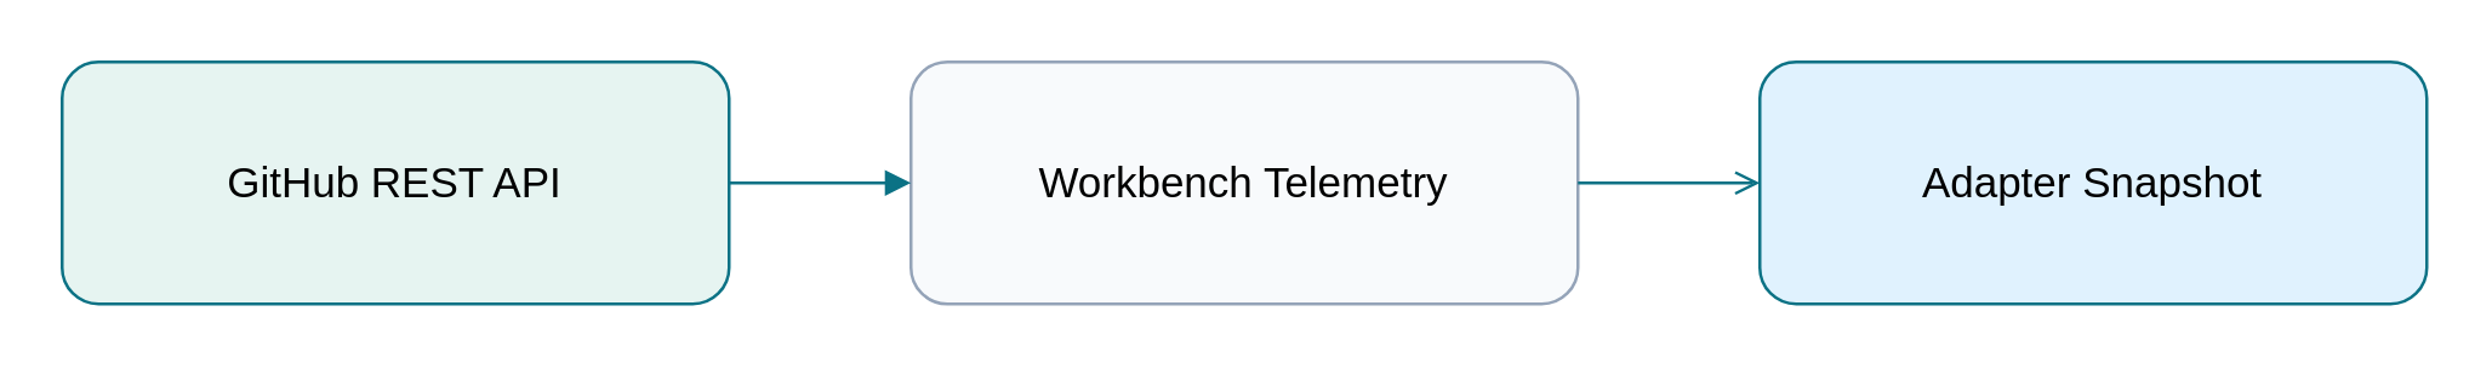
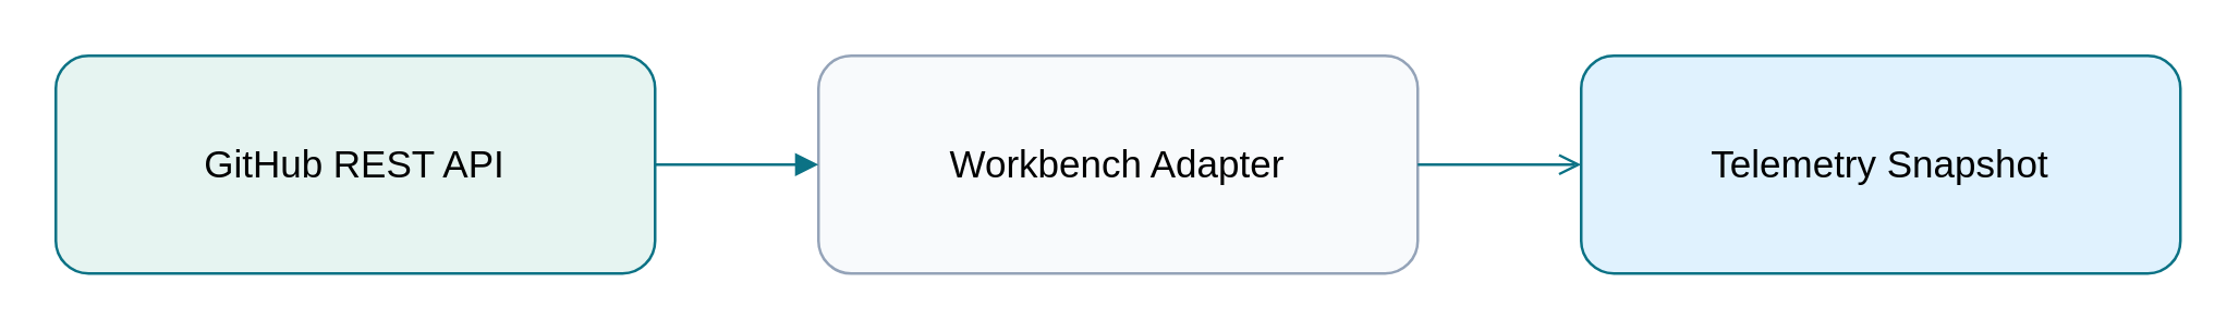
  <mxCell id="0" />
  <mxCell id="1" parent="0" />
  <mxCell id="2" value="GitHub REST API" style="shape=rectangle;rounded=1;whiteSpace=wrap;fontSize=14;strokeColor=#0B7285;fillColor=#E6F4F1;align=center;verticalAlign=middle;spacing=12" vertex="1" parent="1"><mxGeometry x="20" y="20" width="220" height="80" as="geometry" /></mxCell>
- <mxCell id="3" value="Workbench Telemetry" style="shape=rectangle;rounded=1;whiteSpace=wrap;fontSize=14;strokeColor=#94A3B8;fillColor=#F8FAFC;align=center;verticalAlign=middle;spacing=12" vertex="1" parent="1"><mxGeometry x="300" y="20" width="220" height="80" as="geometry" /></mxCell>
- <mxCell id="4" value="Adapter Snapshot" style="shape=rectangle;rounded=1;whiteSpace=wrap;fontSize=14;strokeColor=#0B7285;fillColor=#E0F2FE;align=center;verticalAlign=middle;spacing=12" vertex="1" parent="1"><mxGeometry x="580" y="20" width="220" height="80" as="geometry" /></mxCell>
+ <mxCell id="3" value="Workbench Adapter" style="shape=rectangle;rounded=1;whiteSpace=wrap;fontSize=14;strokeColor=#94A3B8;fillColor=#F8FAFC;align=center;verticalAlign=middle;spacing=12" vertex="1" parent="1"><mxGeometry x="300" y="20" width="220" height="80" as="geometry" /></mxCell>
+ <mxCell id="4" value="Telemetry Snapshot" style="shape=rectangle;rounded=1;whiteSpace=wrap;fontSize=14;strokeColor=#0B7285;fillColor=#E0F2FE;align=center;verticalAlign=middle;spacing=12" vertex="1" parent="1"><mxGeometry x="580" y="20" width="220" height="80" as="geometry" /></mxCell>
  <mxCell id="5" style="edgeStyle=orthogonalEdgeStyle;rounded=0;jettySize=auto;orthogonalLoop=1;endArrow=block;endFill=1;strokeColor=#0B7285" edge="1" parent="1" source="2" target="3"><mxGeometry relative="1" as="geometry" /></mxCell>
  <mxCell id="6" style="edgeStyle=orthogonalEdgeStyle;rounded=0;jettySize=auto;orthogonalLoop=1;endArrow=open;endFill=1;strokeColor=#0B7285;" edge="1" parent="1" source="3" target="4"><mxGeometry relative="1" as="geometry" /></mxCell>
